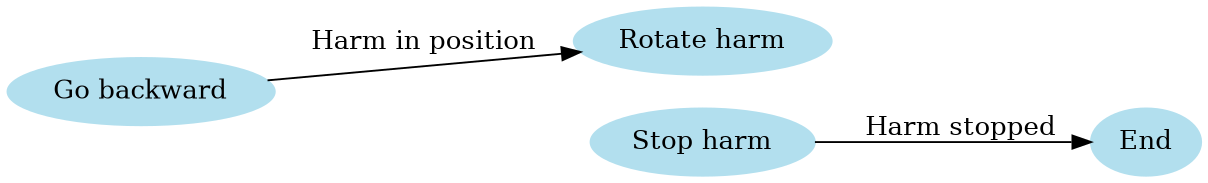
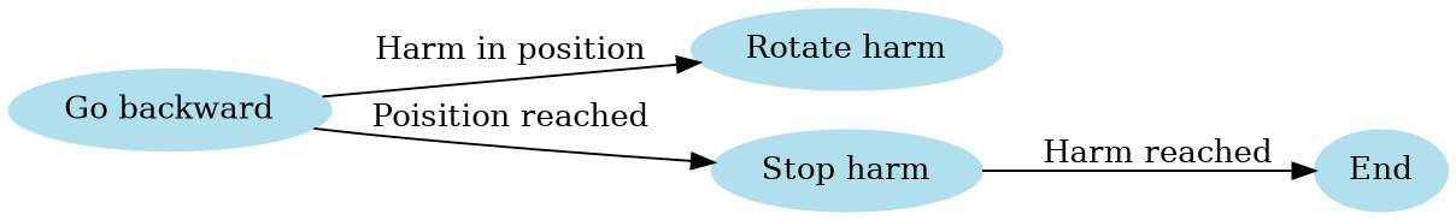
  digraph {
    rankdir=LR
    node [color=lightblue2 style=filled]
    "Go backward"
    "Rotate harm"
    "Stop harm"
    End
    "Go backward" -> "Rotate harm" [label="Harm in position"]
-   "Stop harm" -> End [label="Harm stopped"]
+   "Go backward" -> "Stop harm" [label="Poisition reached"]
+   "Stop harm" -> End [label="Harm reached"]
  }
